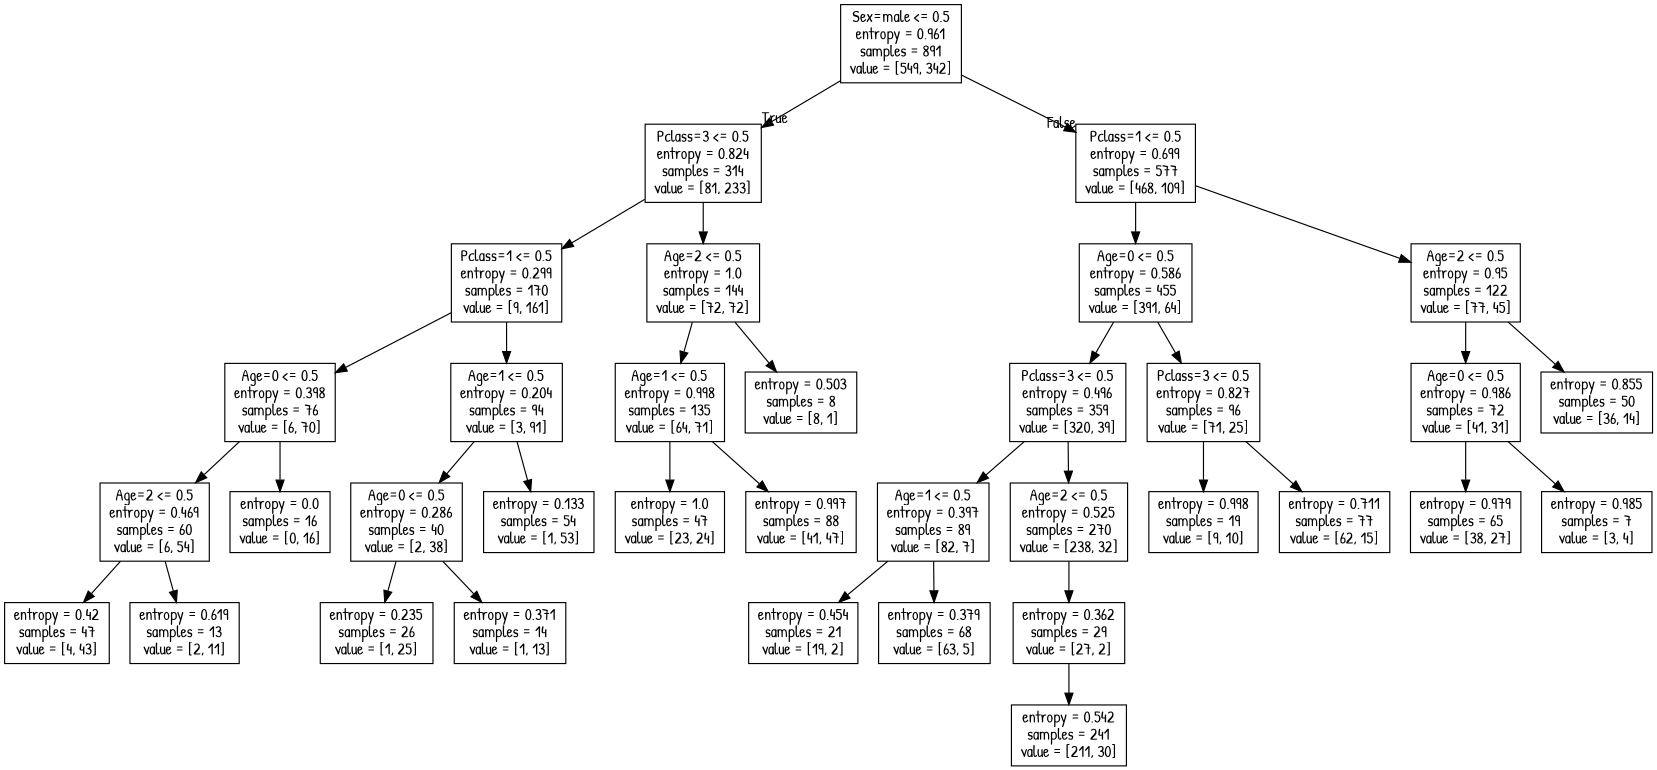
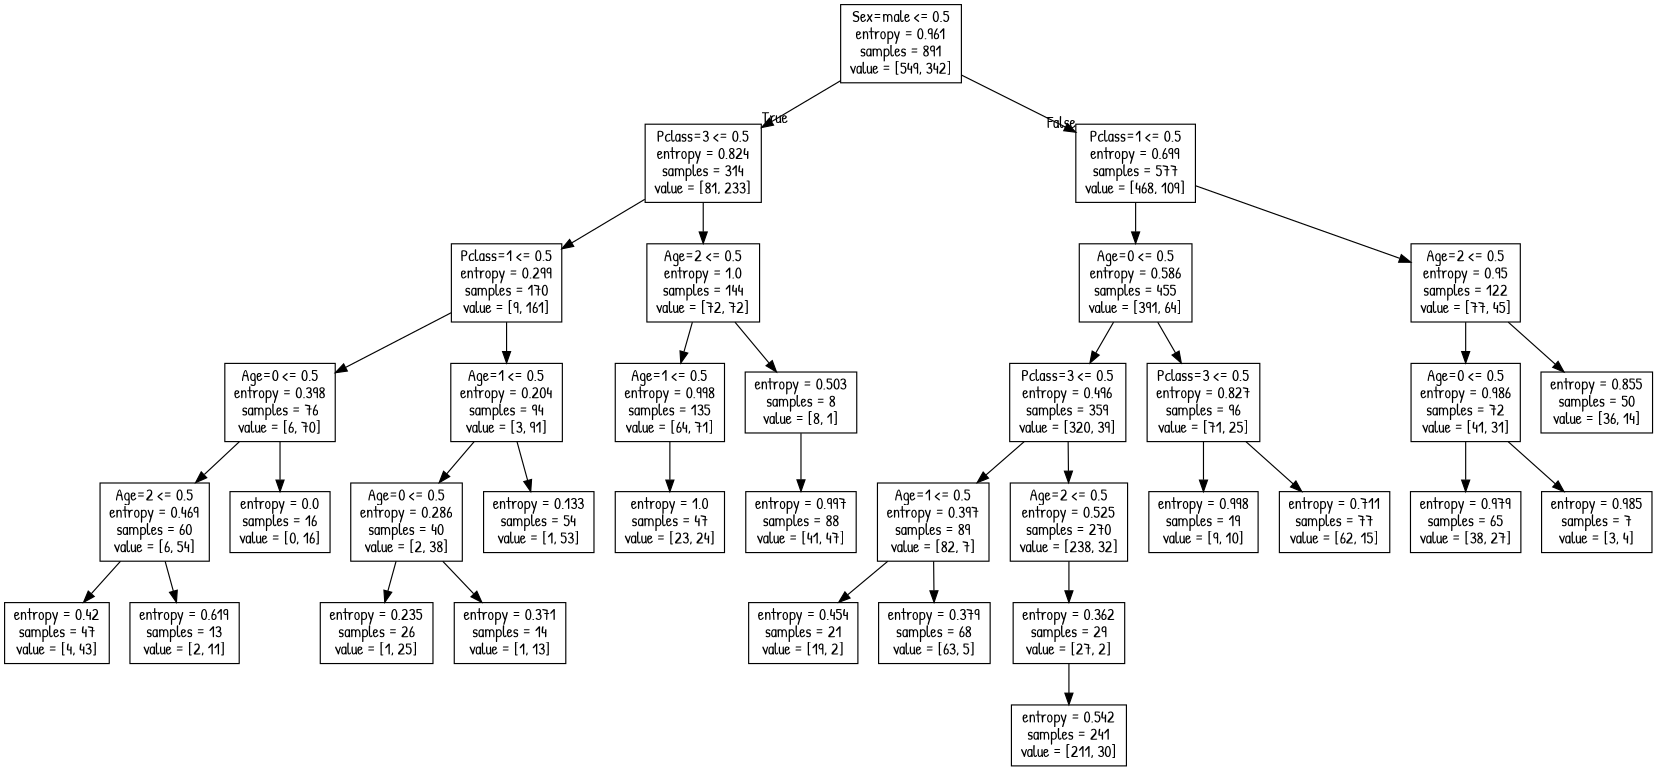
  digraph {
    fontname="Patrick Hand"
    node [fontname="Patrick Hand" shape=box]
    edge [fontname="Patrick Hand"]
    n1 [label="Sex=male <= 0.5\nentropy = 0.961\nsamples = 891\nvalue = [549, 342]"]
    n2 [label="Pclass=3 <= 0.5\nentropy = 0.824\nsamples = 314\nvalue = [81, 233]"]
    n3 [label="Pclass=1 <= 0.5\nentropy = 0.699\nsamples = 577\nvalue = [468, 109]"]
    n4 [label="Pclass=1 <= 0.5\nentropy = 0.299\nsamples = 170\nvalue = [9, 161]"]
    n5 [label="Age=2 <= 0.5\nentropy = 1.0\nsamples = 144\nvalue = [72, 72]"]
    n6 [label="Age=0 <= 0.5\nentropy = 0.586\nsamples = 455\nvalue = [391, 64]"]
    n7 [label="Age=2 <= 0.5\nentropy = 0.95\nsamples = 122\nvalue = [77, 45]"]
    n8 [label="Age=0 <= 0.5\nentropy = 0.398\nsamples = 76\nvalue = [6, 70]"]
    n9 [label="Age=1 <= 0.5\nentropy = 0.204\nsamples = 94\nvalue = [3, 91]"]
    n10 [label="Age=1 <= 0.5\nentropy = 0.998\nsamples = 135\nvalue = [64, 71]"]
    n11 [label="entropy = 0.503\nsamples = 8\nvalue = [8, 1]"]
    n12 [label="Age=2 <= 0.5\nentropy = 0.469\nsamples = 60\nvalue = [6, 54]"]
    n13 [label="entropy = 0.0\nsamples = 16\nvalue = [0, 16]"]
    n14 [label="Age=0 <= 0.5\nentropy = 0.286\nsamples = 40\nvalue = [2, 38]"]
    n15 [label="entropy = 0.133\nsamples = 54\nvalue = [1, 53]"]
    n16 [label="entropy = 0.42\nsamples = 47\nvalue = [4, 43]"]
    n17 [label="entropy = 0.619\nsamples = 13\nvalue = [2, 11]"]
    n18 [label="entropy = 0.235\nsamples = 26\nvalue = [1, 25]"]
    n19 [label="entropy = 0.371\nsamples = 14\nvalue = [1, 13]"]
    n20 [label="entropy = 1.0\nsamples = 47\nvalue = [23, 24]"]
    n21 [label="entropy = 0.997\nsamples = 88\nvalue = [41, 47]"]
    n22 [label="Pclass=3 <= 0.5\nentropy = 0.496\nsamples = 359\nvalue = [320, 39]"]
    n23 [label="Pclass=3 <= 0.5\nentropy = 0.827\nsamples = 96\nvalue = [71, 25]"]
    n24 [label="Age=0 <= 0.5\nentropy = 0.986\nsamples = 72\nvalue = [41, 31]"]
    n25 [label="entropy = 0.855\nsamples = 50\nvalue = [36, 14]"]
    n26 [label="Age=1 <= 0.5\nentropy = 0.397\nsamples = 89\nvalue = [82, 7]"]
    n27 [label="Age=2 <= 0.5\nentropy = 0.525\nsamples = 270\nvalue = [238, 32]"]
    n28 [label="entropy = 0.998\nsamples = 19\nvalue = [9, 10]"]
    n29 [label="entropy = 0.711\nsamples = 77\nvalue = [62, 15]"]
    n30 [label="entropy = 0.454\nsamples = 21\nvalue = [19, 2]"]
    n31 [label="entropy = 0.379\nsamples = 68\nvalue = [63, 5]"]
    n32 [label="entropy = 0.362\nsamples = 29\nvalue = [27, 2]"]
    n33 [label="entropy = 0.542\nsamples = 241\nvalue = [211, 30]"]
    n34 [label="entropy = 0.979\nsamples = 65\nvalue = [38, 27]"]
    n35 [label="entropy = 0.985\nsamples = 7\nvalue = [3, 4]"]
    n1 -> n2 [headlabel=True labelangle=45 labeldistance=2.5]
    n1 -> n3 [headlabel=False labelangle=-45 labeldistance=2.5]
    n2 -> n4
    n2 -> n5
    n3 -> n6
    n3 -> n7
    n4 -> n8
    n4 -> n9
    n5 -> n10
    n5 -> n11
    n6 -> n22
    n6 -> n23
    n7 -> n24
    n7 -> n25
    n8 -> n12
    n8 -> n13
    n9 -> n14
    n9 -> n15
    n10 -> n20
-   n10 -> n21
+   n11 -> n21
    n12 -> n16
    n12 -> n17
    n14 -> n18
    n14 -> n19
    n22 -> n26
    n22 -> n27
    n23 -> n28
    n23 -> n29
    n24 -> n34
    n24 -> n35
    n26 -> n30
    n26 -> n31
    n27 -> n32
    n32 -> n33
  }
